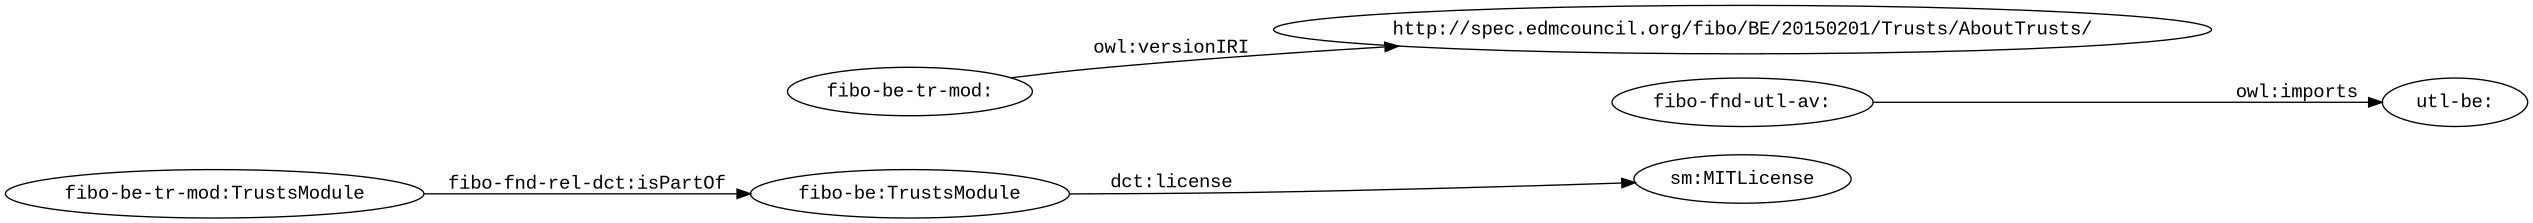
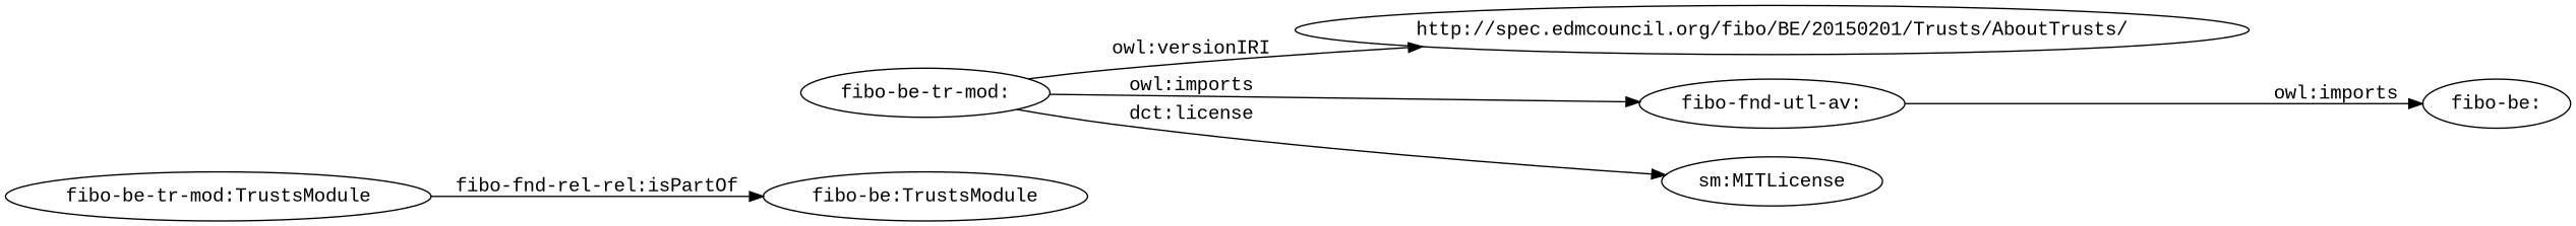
  digraph {
    fontname="Liberation Mono"
    rankdir=LR
    node [fontname="Liberation Mono"]
    edge [fontname="Liberation Mono"]
    "fibo-be-tr-mod:"
    "http://spec.edmcouncil.org/fibo/BE/20150201/Trusts/AboutTrusts/"
    "fibo-fnd-utl-av:"
    "sm:MITLicense"
-   "fibo-be:" [label="utl-be:"]
+   "fibo-be:"
    n6 [label="fibo-be:TrustsModule"]
    "fibo-be-tr-mod:TrustsModule"
    "fibo-be-tr-mod:" -> "http://spec.edmcouncil.org/fibo/BE/20150201/Trusts/AboutTrusts/" [label="owl:versionIRI"]
-   n6 -> "sm:MITLicense" [label="dct:license"]
+   "fibo-be-tr-mod:" -> "fibo-fnd-utl-av:" [label="owl:imports"]
+   "fibo-be-tr-mod:" -> "sm:MITLicense" [label="dct:license"]
    "fibo-fnd-utl-av:" -> "fibo-be:" [label="owl:imports"]
-   "fibo-be-tr-mod:TrustsModule" -> n6 [label="fibo-fnd-rel-dct:isPartOf"]
+   "fibo-be-tr-mod:TrustsModule" -> n6 [label="fibo-fnd-rel-rel:isPartOf"]
  }
